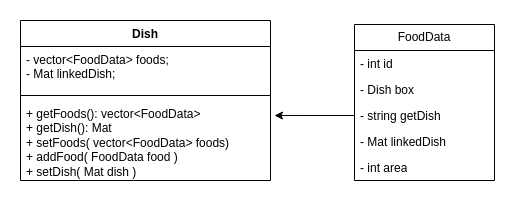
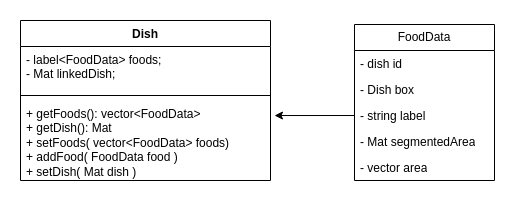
  <mxCell id="0" />
  <mxCell id="1" parent="0" />
  <mxCell id="2" value="FoodData" style="swimlane;fontStyle=0;childLayout=stackLayout;horizontal=1;startSize=26;fillColor=none;horizontalStack=0;resizeParent=1;resizeParentMax=0;resizeLast=0;collapsible=1;marginBottom=0;whiteSpace=wrap;html=1;" parent="1" vertex="1"><mxGeometry x="354" y="24" width="140" height="156" as="geometry" /></mxCell>
- <mxCell id="3" value="- int id" style="text;strokeColor=none;fillColor=none;align=left;verticalAlign=top;spacingLeft=4;spacingRight=4;overflow=hidden;rotatable=0;points=[[0,0.5],[1,0.5]];portConstraint=eastwest;whiteSpace=wrap;html=1;" parent="2" vertex="1"><mxGeometry y="26" width="140" height="26" as="geometry" /></mxCell>
+ <mxCell id="3" value="- dish id" style="text;strokeColor=none;fillColor=none;align=left;verticalAlign=top;spacingLeft=4;spacingRight=4;overflow=hidden;rotatable=0;points=[[0,0.5],[1,0.5]];portConstraint=eastwest;whiteSpace=wrap;html=1;" parent="2" vertex="1"><mxGeometry y="26" width="140" height="26" as="geometry" /></mxCell>
  <mxCell id="4" value="- Dish box" style="text;strokeColor=none;fillColor=none;align=left;verticalAlign=top;spacingLeft=4;spacingRight=4;overflow=hidden;rotatable=0;points=[[0,0.5],[1,0.5]];portConstraint=eastwest;whiteSpace=wrap;html=1;" parent="2" vertex="1"><mxGeometry y="52" width="140" height="26" as="geometry" /></mxCell>
- <mxCell id="5" value="- string getDish" style="text;strokeColor=none;fillColor=none;align=left;verticalAlign=top;spacingLeft=4;spacingRight=4;overflow=hidden;rotatable=0;points=[[0,0.5],[1,0.5]];portConstraint=eastwest;whiteSpace=wrap;html=1;" parent="2" vertex="1"><mxGeometry y="78" width="140" height="26" as="geometry" /></mxCell>
- <mxCell id="6" value="- Mat linkedDish" style="text;strokeColor=none;fillColor=none;align=left;verticalAlign=top;spacingLeft=4;spacingRight=4;overflow=hidden;rotatable=0;points=[[0,0.5],[1,0.5]];portConstraint=eastwest;whiteSpace=wrap;html=1;" parent="2" vertex="1"><mxGeometry y="104" width="140" height="26" as="geometry" /></mxCell>
- <mxCell id="7" value="- int area" style="text;strokeColor=none;fillColor=none;align=left;verticalAlign=top;spacingLeft=4;spacingRight=4;overflow=hidden;rotatable=0;points=[[0,0.5],[1,0.5]];portConstraint=eastwest;whiteSpace=wrap;html=1;" parent="2" vertex="1"><mxGeometry y="130" width="140" height="26" as="geometry" /></mxCell>
+ <mxCell id="5" value="- string label" style="text;strokeColor=none;fillColor=none;align=left;verticalAlign=top;spacingLeft=4;spacingRight=4;overflow=hidden;rotatable=0;points=[[0,0.5],[1,0.5]];portConstraint=eastwest;whiteSpace=wrap;html=1;" parent="2" vertex="1"><mxGeometry y="78" width="140" height="26" as="geometry" /></mxCell>
+ <mxCell id="6" value="- Mat segmentedArea" style="text;strokeColor=none;fillColor=none;align=left;verticalAlign=top;spacingLeft=4;spacingRight=4;overflow=hidden;rotatable=0;points=[[0,0.5],[1,0.5]];portConstraint=eastwest;whiteSpace=wrap;html=1;" parent="2" vertex="1"><mxGeometry y="104" width="140" height="26" as="geometry" /></mxCell>
+ <mxCell id="7" value="- vector area" style="text;strokeColor=none;fillColor=none;align=left;verticalAlign=top;spacingLeft=4;spacingRight=4;overflow=hidden;rotatable=0;points=[[0,0.5],[1,0.5]];portConstraint=eastwest;whiteSpace=wrap;html=1;" parent="2" vertex="1"><mxGeometry y="130" width="140" height="26" as="geometry" /></mxCell>
  <mxCell id="8" value="Dish" style="swimlane;fontStyle=1;align=center;verticalAlign=top;childLayout=stackLayout;horizontal=1;startSize=26;horizontalStack=0;resizeParent=1;resizeParentMax=0;resizeLast=0;collapsible=1;marginBottom=0;whiteSpace=wrap;html=1;" parent="1" vertex="1"><mxGeometry x="20" y="20" width="250" height="160" as="geometry" /></mxCell>
- <mxCell id="9" value="&lt;div&gt;- vector&amp;lt;FoodData&amp;gt; foods;&lt;/div&gt;&lt;div&gt;- Mat linkedDish;&lt;/div&gt;" style="text;strokeColor=none;fillColor=none;align=left;verticalAlign=top;spacingLeft=4;spacingRight=4;overflow=hidden;rotatable=0;points=[[0,0.5],[1,0.5]];portConstraint=eastwest;whiteSpace=wrap;html=1;" parent="8" vertex="1"><mxGeometry y="26" width="250" height="44" as="geometry" /></mxCell>
+ <mxCell id="9" value="&lt;div&gt;- label&amp;lt;FoodData&amp;gt; foods;&lt;/div&gt;&lt;div&gt;- Mat linkedDish;&lt;/div&gt;" style="text;strokeColor=none;fillColor=none;align=left;verticalAlign=top;spacingLeft=4;spacingRight=4;overflow=hidden;rotatable=0;points=[[0,0.5],[1,0.5]];portConstraint=eastwest;whiteSpace=wrap;html=1;" parent="8" vertex="1"><mxGeometry y="26" width="250" height="44" as="geometry" /></mxCell>
  <mxCell id="10" value="" style="line;strokeWidth=1;fillColor=none;align=left;verticalAlign=middle;spacingTop=-1;spacingLeft=3;spacingRight=3;rotatable=0;labelPosition=right;points=[];portConstraint=eastwest;strokeColor=inherit;" parent="8" vertex="1"><mxGeometry y="70" width="250" height="10" as="geometry" /></mxCell>
  <mxCell id="11" value="&lt;div&gt;+ getFoods(): vector&amp;lt;FoodData&amp;gt;&lt;/div&gt;&lt;div&gt;+ getDish(): Mat&lt;/div&gt;&lt;div&gt;+ setFoods( vector&amp;lt;FoodData&amp;gt; foods)&lt;/div&gt;&lt;div&gt;+ addFood( FoodData food )&lt;br&gt;&lt;/div&gt;&lt;div&gt;+ setDish( Mat dish )&lt;br&gt;&lt;/div&gt;" style="text;strokeColor=none;fillColor=none;align=left;verticalAlign=top;spacingLeft=4;spacingRight=4;overflow=hidden;rotatable=0;points=[[0,0.5],[1,0.5]];portConstraint=eastwest;whiteSpace=wrap;html=1;" parent="8" vertex="1"><mxGeometry y="80" width="250" height="80" as="geometry" /></mxCell>
  <mxCell id="12" style="edgeStyle=orthogonalEdgeStyle;rounded=0;orthogonalLoop=1;jettySize=auto;html=1;exitX=0;exitY=0.5;exitDx=0;exitDy=0;entryX=1.016;entryY=0.188;entryDx=0;entryDy=0;entryPerimeter=0;" parent="1" source="5" target="11" edge="1"><mxGeometry relative="1" as="geometry" /></mxCell>
